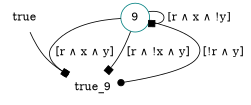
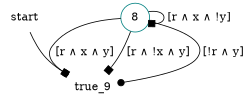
  digraph {
    arrowType=open
    fontsize=10
    rank=same
    node [shape=plaintext]
    edge [arrowhead=box]
-   n1 [color=black label=true]
+   n1 [color=black label=start]
    true_9 [color=darkorange]
-   9 [color=teal fixedsize=true shape=circle]
+   9 [color=teal fixedsize=true shape=circle label=8]
    n1 -> true_9
    9 -> true_9 [arrowhead=dot label=" [r &and; x &and; y] "]
    9 -> true_9 [label=" [r &and; !x &and; y] "]
    9 -> true_9 [arrowhead=dot label=" [!r &and; y] "]
    9 -> 9 [label=" [r &and; x &and; !y] "]
  }
